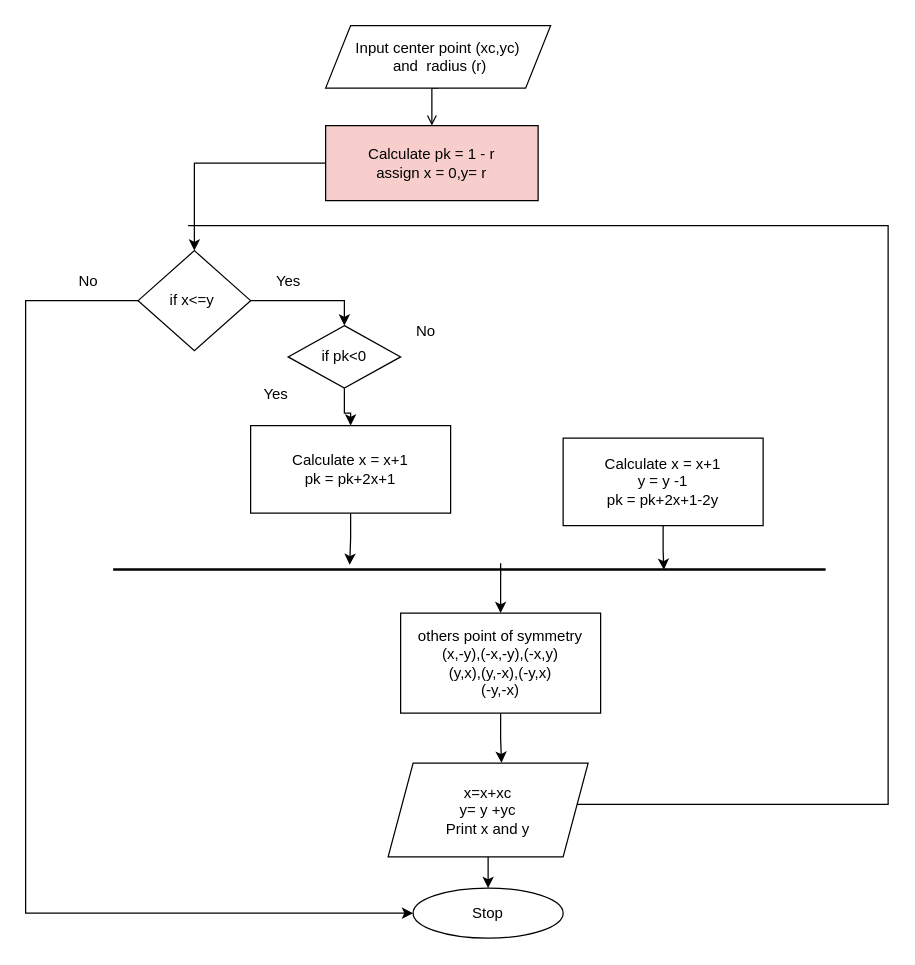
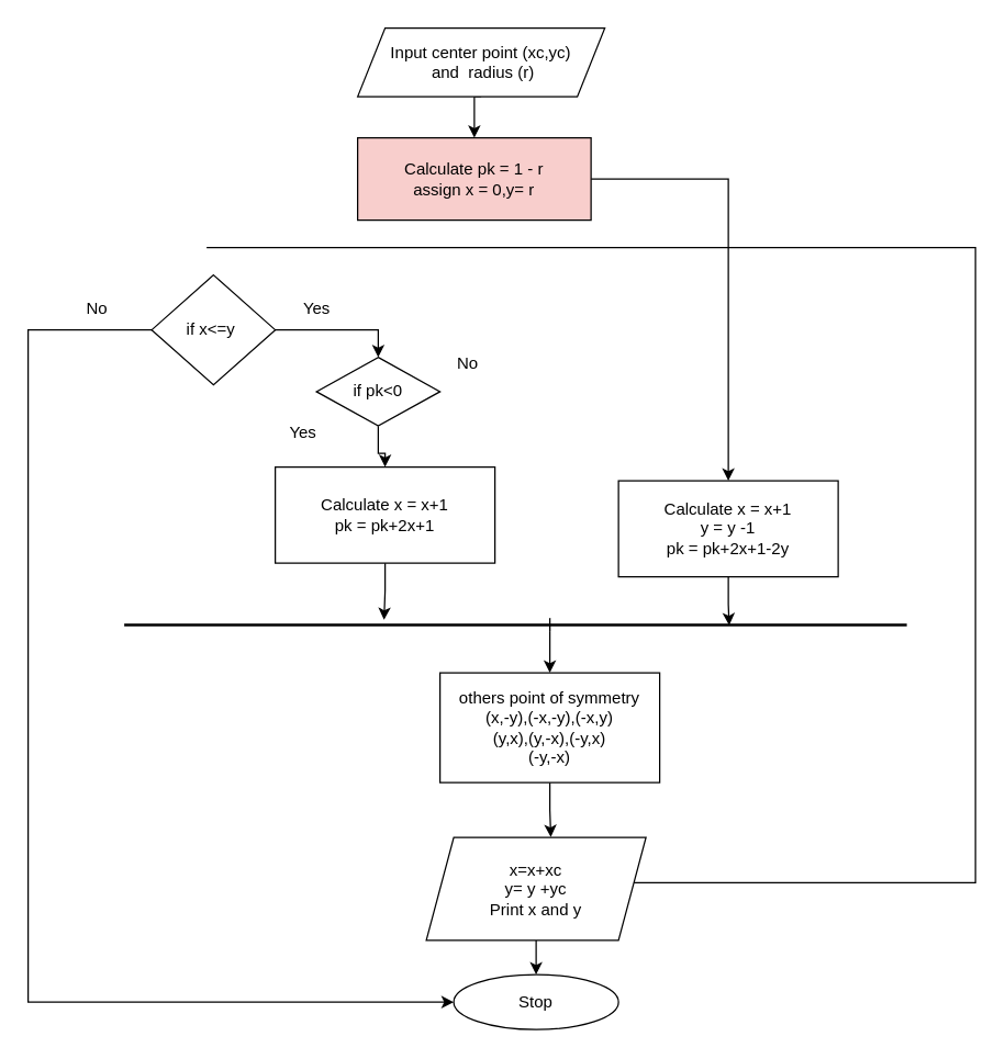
  <mxCell id="0" />
  <mxCell id="1" parent="0" />
- <mxCell id="2" style="edgeStyle=orthogonalEdgeStyle;rounded=0;orthogonalLoop=1;jettySize=auto;html=1;exitX=0.5;exitY=1;exitDx=0;exitDy=0;entryX=0.5;entryY=0;entryDx=0;entryDy=0;endArrow=open;" edge="1" parent="1" source="3" target="5"><mxGeometry relative="1" as="geometry" /></mxCell>
+ <mxCell id="2" style="edgeStyle=orthogonalEdgeStyle;rounded=0;orthogonalLoop=1;jettySize=auto;html=1;exitX=0.5;exitY=1;exitDx=0;exitDy=0;entryX=0.5;entryY=0;entryDx=0;entryDy=0;" edge="1" parent="1" source="3" target="5"><mxGeometry relative="1" as="geometry" /></mxCell>
  <mxCell id="3" value="Input center point (xc,yc)&lt;br&gt;&amp;nbsp;and&amp;nbsp; radius (r)" style="shape=parallelogram;perimeter=parallelogramPerimeter;whiteSpace=wrap;html=1;fixedSize=1;" vertex="1" parent="1"><mxGeometry x="260" y="20" width="180" height="50" as="geometry" /></mxCell>
- <mxCell id="4" style="edgeStyle=orthogonalEdgeStyle;rounded=0;orthogonalLoop=1;jettySize=auto;html=1;entryX=0.5;entryY=0;entryDx=0;entryDy=0;" edge="1" parent="1" source="5" target="8"><mxGeometry relative="1" as="geometry" /></mxCell>
+ <mxCell id="4" style="edgeStyle=orthogonalEdgeStyle;rounded=0;orthogonalLoop=1;jettySize=auto;html=1;" edge="1" parent="1" source="5" target="14"><mxGeometry relative="1" as="geometry" /></mxCell>
  <mxCell id="5" value="Calculate pk = 1 - r&lt;br&gt;assign x = 0,y= r" style="rounded=0;whiteSpace=wrap;html=1;fillColor=#f8cecc;" vertex="1" parent="1"><mxGeometry x="260" y="100" width="170" height="60" as="geometry" /></mxCell>
  <mxCell id="6" style="edgeStyle=orthogonalEdgeStyle;rounded=0;orthogonalLoop=1;jettySize=auto;html=1;entryX=0;entryY=0.5;entryDx=0;entryDy=0;exitX=0;exitY=0.5;exitDx=0;exitDy=0;" edge="1" parent="1" source="8" target="18"><mxGeometry relative="1" as="geometry"><Array as="points"><mxPoint x="20" y="240" /><mxPoint x="20" y="730" /></Array></mxGeometry></mxCell>
  <mxCell id="7" style="edgeStyle=orthogonalEdgeStyle;rounded=0;orthogonalLoop=1;jettySize=auto;html=1;entryX=0.5;entryY=0;entryDx=0;entryDy=0;entryPerimeter=0;" edge="1" parent="1" source="8" target="10"><mxGeometry relative="1" as="geometry" /></mxCell>
  <mxCell id="8" value="if x&amp;lt;=y&amp;nbsp;" style="rhombus;whiteSpace=wrap;html=1;" vertex="1" parent="1"><mxGeometry x="110" y="200" width="90" height="80" as="geometry" /></mxCell>
  <mxCell id="9" value="" style="edgeStyle=orthogonalEdgeStyle;rounded=0;orthogonalLoop=1;jettySize=auto;html=1;" edge="1" parent="1" source="10" target="12"><mxGeometry relative="1" as="geometry" /></mxCell>
  <mxCell id="10" value="if pk&amp;lt;0" style="rhombus;whiteSpace=wrap;html=1;" vertex="1" parent="1"><mxGeometry x="230" y="260" width="90" height="50" as="geometry" /></mxCell>
  <mxCell id="11" style="edgeStyle=orthogonalEdgeStyle;rounded=0;orthogonalLoop=1;jettySize=auto;html=1;entryX=0.332;entryY=0.14;entryDx=0;entryDy=0;entryPerimeter=0;" edge="1" parent="1" source="12" target="15"><mxGeometry relative="1" as="geometry" /></mxCell>
  <mxCell id="12" value="Calculate&amp;nbsp;x = x+1&lt;br&gt;pk = pk+2x+1" style="rounded=0;whiteSpace=wrap;html=1;" vertex="1" parent="1"><mxGeometry x="200" y="340" width="160" height="70" as="geometry" /></mxCell>
  <mxCell id="13" style="edgeStyle=orthogonalEdgeStyle;rounded=0;orthogonalLoop=1;jettySize=auto;html=1;entryX=0.773;entryY=0.54;entryDx=0;entryDy=0;entryPerimeter=0;" edge="1" parent="1" source="14" target="15"><mxGeometry relative="1" as="geometry" /></mxCell>
  <mxCell id="14" value="Calculate&amp;nbsp;x = x+1&lt;br&gt;y = y -1&lt;br style=&quot;border-color: var(--border-color);&quot;&gt;pk = pk+2x+1-2y" style="rounded=0;whiteSpace=wrap;html=1;" vertex="1" parent="1"><mxGeometry x="450" y="350" width="160" height="70" as="geometry" /></mxCell>
  <mxCell id="15" value="" style="line;strokeWidth=2;html=1;" vertex="1" parent="1"><mxGeometry x="90" y="450" width="570" height="10" as="geometry" /></mxCell>
  <mxCell id="16" style="edgeStyle=orthogonalEdgeStyle;rounded=0;orthogonalLoop=1;jettySize=auto;html=1;endArrow=none;endFill=0;" edge="1" parent="1"><mxGeometry relative="1" as="geometry"><Array as="points"><mxPoint x="710" y="643" /><mxPoint x="710" y="180" /><mxPoint x="160" y="180" /></Array><mxPoint x="455.867" y="643" as="sourcePoint" /><mxPoint x="150" y="180" as="targetPoint" /></mxGeometry></mxCell>
  <mxCell id="17" value="x=x+xc&lt;br&gt;y= y +yc&lt;br&gt;Print x and y" style="shape=parallelogram;perimeter=parallelogramPerimeter;whiteSpace=wrap;html=1;fixedSize=1;" vertex="1" parent="1"><mxGeometry x="310" y="610" width="160" height="75" as="geometry" /></mxCell>
  <mxCell id="18" value="Stop" style="ellipse;whiteSpace=wrap;html=1;" vertex="1" parent="1"><mxGeometry x="330" y="710" width="120" height="40" as="geometry" /></mxCell>
  <mxCell id="19" value="" style="endArrow=classic;html=1;rounded=0;exitX=0.544;exitY=1;exitDx=0;exitDy=0;exitPerimeter=0;" edge="1" parent="1" source="15" target="26"><mxGeometry width="50" height="50" relative="1" as="geometry"><mxPoint x="160" y="530" as="sourcePoint" /><mxPoint x="159.5" y="584" as="targetPoint" /><Array as="points"><mxPoint x="400" y="450" /></Array></mxGeometry></mxCell>
  <mxCell id="20" value="" style="endArrow=classic;html=1;rounded=0;" edge="1" parent="1"><mxGeometry width="50" height="50" relative="1" as="geometry"><mxPoint x="390" y="685" as="sourcePoint" /><mxPoint x="390" y="710" as="targetPoint" /></mxGeometry></mxCell>
  <mxCell id="21" value="No" style="text;html=1;align=center;verticalAlign=middle;resizable=0;points=[];autosize=1;strokeColor=none;fillColor=none;" vertex="1" parent="1"><mxGeometry x="50" y="210" width="40" height="30" as="geometry" /></mxCell>
  <mxCell id="22" value="Yes" style="text;html=1;align=center;verticalAlign=middle;resizable=0;points=[];autosize=1;strokeColor=none;fillColor=none;" vertex="1" parent="1"><mxGeometry x="210" y="210" width="40" height="30" as="geometry" /></mxCell>
  <mxCell id="23" value="Yes" style="text;html=1;align=center;verticalAlign=middle;resizable=0;points=[];autosize=1;strokeColor=none;fillColor=none;" vertex="1" parent="1"><mxGeometry x="200" y="300" width="40" height="30" as="geometry" /></mxCell>
  <mxCell id="24" value="No" style="text;html=1;align=center;verticalAlign=middle;resizable=0;points=[];autosize=1;strokeColor=none;fillColor=none;" vertex="1" parent="1"><mxGeometry x="320" y="250" width="40" height="30" as="geometry" /></mxCell>
  <mxCell id="25" style="edgeStyle=orthogonalEdgeStyle;rounded=0;orthogonalLoop=1;jettySize=auto;html=1;entryX=0.567;entryY=-0.003;entryDx=0;entryDy=0;entryPerimeter=0;" edge="1" parent="1" source="26" target="17"><mxGeometry relative="1" as="geometry" /></mxCell>
  <mxCell id="26" value="others point of symmetry&lt;br&gt;(x,-y),(-x,-y),(-x,y)&lt;br&gt;(y,x),(y,-x),(-y,x)&lt;br&gt;(-y,-x)" style="rounded=0;whiteSpace=wrap;html=1;" vertex="1" parent="1"><mxGeometry x="320" y="490" width="160" height="80" as="geometry" /></mxCell>
